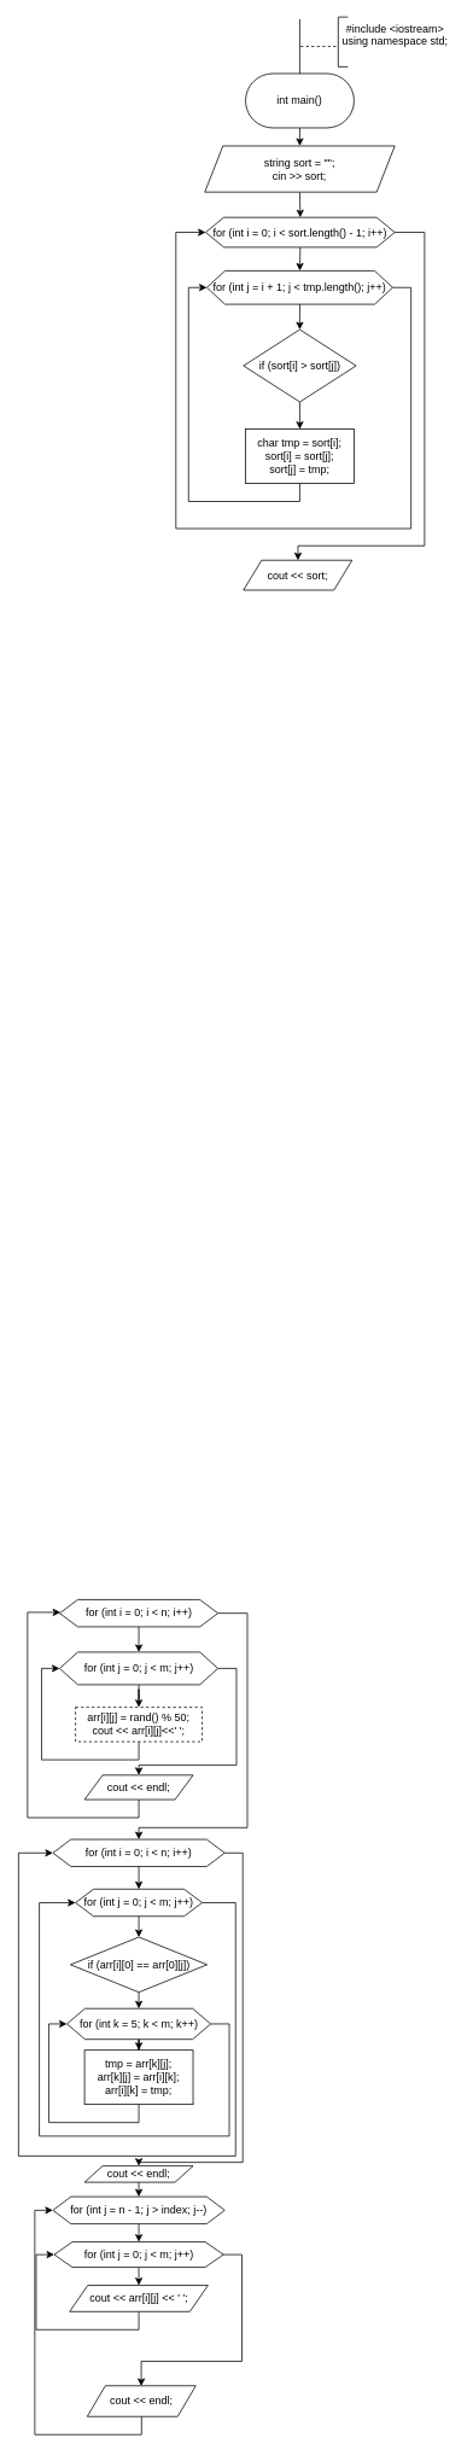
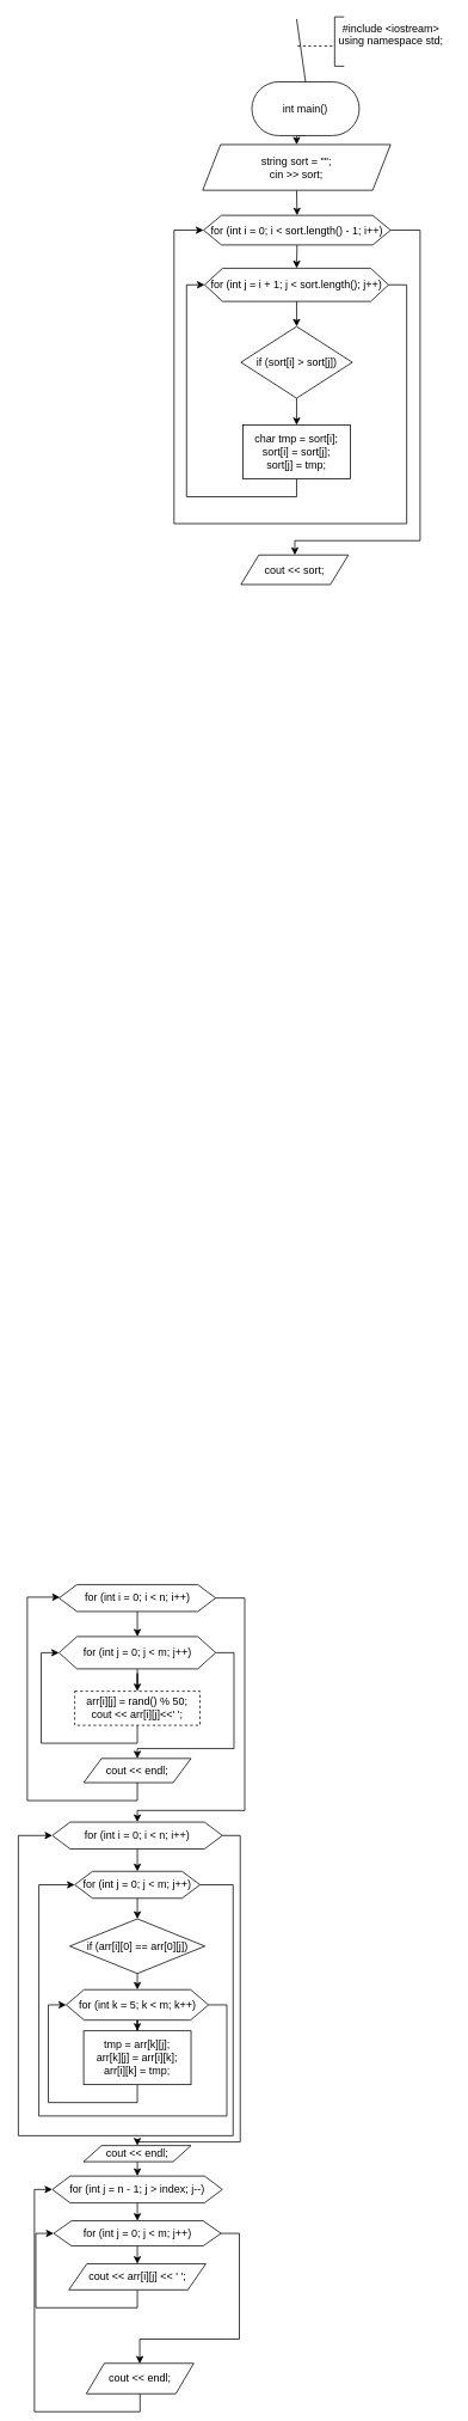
  <mxCell id="0" />
  <mxCell id="1" parent="0" />
  <mxCell id="2" style="edgeStyle=orthogonalEdgeStyle;rounded=0;orthogonalLoop=1;jettySize=auto;html=1;exitX=0.5;exitY=1;exitDx=0;exitDy=0;entryX=0.5;entryY=0;entryDx=0;entryDy=0;" edge="1" parent="1" source="3" target="5"><mxGeometry relative="1" as="geometry" /></mxCell>
- <mxCell id="3" value="int main()" style="rounded=1;whiteSpace=wrap;html=1;arcSize=50;" vertex="1" parent="1"><mxGeometry x="271" y="80" width="120" height="60" as="geometry" /></mxCell>
+ <mxCell id="3" value="int main()" style="rounded=1;whiteSpace=wrap;html=1;arcSize=50;" vertex="1" parent="1"><mxGeometry x="281" y="90" width="120" height="60" as="geometry" /></mxCell>
  <mxCell id="4" style="edgeStyle=orthogonalEdgeStyle;rounded=0;orthogonalLoop=1;jettySize=auto;html=1;exitX=0.5;exitY=1;exitDx=0;exitDy=0;entryX=0.5;entryY=0;entryDx=0;entryDy=0;" edge="1" parent="1" source="5" target="46"><mxGeometry relative="1" as="geometry" /></mxCell>
  <mxCell id="5" value="&lt;div&gt;string sort = &quot;&quot;;&lt;/div&gt;&lt;div&gt;&lt;span&gt;&#09;&lt;/span&gt;cin &amp;gt;&amp;gt; sort;&lt;/div&gt;" style="shape=parallelogram;perimeter=parallelogramPerimeter;whiteSpace=wrap;html=1;fixedSize=1;" vertex="1" parent="1"><mxGeometry x="226" y="160" width="210" height="51" as="geometry" /></mxCell>
  <mxCell id="6" value="" style="endArrow=none;html=1;rounded=0;entryX=0.5;entryY=0;entryDx=0;entryDy=0;" edge="1" parent="1" target="3"><mxGeometry width="50" height="50" relative="1" as="geometry"><mxPoint x="331" y="20" as="sourcePoint" /><mxPoint x="371" y="180" as="targetPoint" /></mxGeometry></mxCell>
  <mxCell id="7" value="" style="endArrow=none;dashed=1;html=1;rounded=0;" edge="1" parent="1"><mxGeometry width="50" height="50" relative="1" as="geometry"><mxPoint x="371" y="50" as="sourcePoint" /><mxPoint x="331" y="50" as="targetPoint" /></mxGeometry></mxCell>
  <mxCell id="8" value="" style="shape=partialRectangle;whiteSpace=wrap;html=1;bottom=1;right=1;left=1;top=0;fillColor=none;routingCenterX=-0.5;rotation=90;" vertex="1" parent="1"><mxGeometry x="351" y="40" width="55" height="10" as="geometry" /></mxCell>
  <mxCell id="9" value="&lt;div&gt;#include &amp;lt;iostream&amp;gt;&lt;/div&gt;&lt;div&gt;using namespace std;&lt;/div&gt;&lt;div&gt;&lt;br&gt;&lt;/div&gt;" style="text;html=1;align=center;verticalAlign=middle;resizable=0;points=[];autosize=1;strokeColor=none;fillColor=none;" vertex="1" parent="1"><mxGeometry x="371" y="20" width="130" height="50" as="geometry" /></mxCell>
  <mxCell id="10" style="edgeStyle=orthogonalEdgeStyle;rounded=0;orthogonalLoop=1;jettySize=auto;html=1;exitX=0.5;exitY=1;exitDx=0;exitDy=0;entryX=0.5;entryY=0;entryDx=0;entryDy=0;" edge="1" parent="1" source="12" target="23"><mxGeometry relative="1" as="geometry" /></mxCell>
  <mxCell id="11" style="edgeStyle=orthogonalEdgeStyle;rounded=0;orthogonalLoop=1;jettySize=auto;html=1;exitX=1;exitY=0.5;exitDx=0;exitDy=0;" edge="1" parent="1" source="12" target="15"><mxGeometry relative="1" as="geometry"><Array as="points"><mxPoint x="273" y="1782" /><mxPoint x="273" y="2019" /><mxPoint x="153" y="2019" /></Array></mxGeometry></mxCell>
  <mxCell id="12" value="&lt;div&gt;for (int i = 0; i &amp;lt; n; i++)&lt;/div&gt;" style="shape=hexagon;perimeter=hexagonPerimeter2;whiteSpace=wrap;html=1;fixedSize=1;" vertex="1" parent="1"><mxGeometry x="65.5" y="1767" width="175" height="30" as="geometry" /></mxCell>
  <mxCell id="13" style="edgeStyle=orthogonalEdgeStyle;rounded=0;orthogonalLoop=1;jettySize=auto;html=1;exitX=0.5;exitY=1;exitDx=0;exitDy=0;entryX=0.5;entryY=0;entryDx=0;entryDy=0;" edge="1" parent="1" source="15" target="18"><mxGeometry relative="1" as="geometry" /></mxCell>
  <mxCell id="14" style="edgeStyle=orthogonalEdgeStyle;rounded=0;orthogonalLoop=1;jettySize=auto;html=1;exitX=1;exitY=0.5;exitDx=0;exitDy=0;entryX=0.5;entryY=0;entryDx=0;entryDy=0;" edge="1" parent="1" source="15" target="36"><mxGeometry relative="1" as="geometry"><Array as="points"><mxPoint x="268" y="2047" /><mxPoint x="268" y="2389" /><mxPoint x="153" y="2389" /></Array></mxGeometry></mxCell>
  <mxCell id="15" value="for (int i = 0; i &amp;lt; n; i++)" style="shape=hexagon;perimeter=hexagonPerimeter2;whiteSpace=wrap;html=1;fixedSize=1;" vertex="1" parent="1"><mxGeometry x="58" y="2032" width="190" height="30" as="geometry" /></mxCell>
  <mxCell id="16" style="edgeStyle=orthogonalEdgeStyle;rounded=0;orthogonalLoop=1;jettySize=auto;html=1;exitX=0.5;exitY=1;exitDx=0;exitDy=0;entryX=0.5;entryY=0;entryDx=0;entryDy=0;" edge="1" parent="1" source="18" target="29"><mxGeometry relative="1" as="geometry" /></mxCell>
  <mxCell id="17" style="edgeStyle=orthogonalEdgeStyle;rounded=0;orthogonalLoop=1;jettySize=auto;html=1;exitX=1;exitY=0.5;exitDx=0;exitDy=0;entryX=0;entryY=0.5;entryDx=0;entryDy=0;" edge="1" parent="1" source="18" target="15"><mxGeometry relative="1" as="geometry"><Array as="points"><mxPoint x="260" y="2102" /><mxPoint x="260" y="2382" /><mxPoint x="20" y="2382" /><mxPoint x="20" y="2047" /></Array></mxGeometry></mxCell>
  <mxCell id="18" value="for (int j = 0; j &amp;lt; m; j++)" style="shape=hexagon;perimeter=hexagonPerimeter2;whiteSpace=wrap;html=1;fixedSize=1;" vertex="1" parent="1"><mxGeometry x="83" y="2087" width="140" height="30" as="geometry" /></mxCell>
  <mxCell id="19" style="edgeStyle=orthogonalEdgeStyle;rounded=0;orthogonalLoop=1;jettySize=auto;html=1;exitX=0.5;exitY=1;exitDx=0;exitDy=0;entryX=0.5;entryY=0;entryDx=0;entryDy=0;" edge="1" parent="1" source="20" target="39"><mxGeometry relative="1" as="geometry" /></mxCell>
  <mxCell id="20" value="for (int j = n - 1; j &amp;gt; index; j--)" style="shape=hexagon;perimeter=hexagonPerimeter2;whiteSpace=wrap;html=1;fixedSize=1;" vertex="1" parent="1"><mxGeometry x="58" y="2427" width="190" height="30" as="geometry" /></mxCell>
  <mxCell id="21" style="edgeStyle=orthogonalEdgeStyle;rounded=0;orthogonalLoop=1;jettySize=auto;html=1;exitX=0.5;exitY=1;exitDx=0;exitDy=0;" edge="1" parent="1" source="23" target="25"><mxGeometry relative="1" as="geometry" /></mxCell>
  <mxCell id="22" style="edgeStyle=orthogonalEdgeStyle;rounded=0;orthogonalLoop=1;jettySize=auto;html=1;exitX=1;exitY=0.5;exitDx=0;exitDy=0;" edge="1" parent="1" source="23" target="27"><mxGeometry relative="1" as="geometry"><Array as="points"><mxPoint x="261" y="1843" /><mxPoint x="261" y="1950" /><mxPoint x="153" y="1950" /></Array></mxGeometry></mxCell>
  <mxCell id="23" value="for (int j = 0; j &amp;lt; m; j++)" style="shape=hexagon;perimeter=hexagonPerimeter2;whiteSpace=wrap;html=1;fixedSize=1;" vertex="1" parent="1"><mxGeometry x="65.5" y="1825" width="175" height="36" as="geometry" /></mxCell>
  <mxCell id="24" style="edgeStyle=orthogonalEdgeStyle;rounded=0;orthogonalLoop=1;jettySize=auto;html=1;exitX=0.5;exitY=1;exitDx=0;exitDy=0;entryX=0;entryY=0.5;entryDx=0;entryDy=0;" edge="1" parent="1" source="25" target="23"><mxGeometry relative="1" as="geometry" /></mxCell>
  <mxCell id="25" value="&lt;div&gt;arr[i][j] = rand() % 50;&lt;/div&gt;&lt;div&gt;&lt;span&gt;&#09;&#09;&#09;&lt;/span&gt;cout &amp;lt;&amp;lt; arr[i][j]&amp;lt;&amp;lt;' ';&lt;/div&gt;" style="rounded=0;whiteSpace=wrap;html=1;dashed=1;" vertex="1" parent="1"><mxGeometry x="83" y="1886" width="140" height="38" as="geometry" /></mxCell>
  <mxCell id="26" style="edgeStyle=orthogonalEdgeStyle;rounded=0;orthogonalLoop=1;jettySize=auto;html=1;exitX=0.5;exitY=1;exitDx=0;exitDy=0;entryX=0.005;entryY=0.467;entryDx=0;entryDy=0;entryPerimeter=0;" edge="1" parent="1" source="27" target="12"><mxGeometry relative="1" as="geometry"><Array as="points"><mxPoint x="153" y="2008" /><mxPoint x="30" y="2008" /><mxPoint x="30" y="1781" /></Array></mxGeometry></mxCell>
  <mxCell id="27" value="cout &amp;lt;&amp;lt; endl;" style="shape=parallelogram;perimeter=parallelogramPerimeter;whiteSpace=wrap;html=1;fixedSize=1;" vertex="1" parent="1"><mxGeometry x="93" y="1961" width="120" height="27" as="geometry" /></mxCell>
  <mxCell id="28" style="edgeStyle=orthogonalEdgeStyle;rounded=0;orthogonalLoop=1;jettySize=auto;html=1;exitX=0.5;exitY=1;exitDx=0;exitDy=0;entryX=0.5;entryY=0;entryDx=0;entryDy=0;" edge="1" parent="1" source="29" target="32"><mxGeometry relative="1" as="geometry" /></mxCell>
  <mxCell id="29" value="if (arr[i][0] == arr[0][j])" style="rhombus;whiteSpace=wrap;html=1;" vertex="1" parent="1"><mxGeometry x="77.5" y="2140" width="151" height="61" as="geometry" /></mxCell>
  <mxCell id="30" style="edgeStyle=orthogonalEdgeStyle;rounded=0;orthogonalLoop=1;jettySize=auto;html=1;exitX=0.5;exitY=1;exitDx=0;exitDy=0;" edge="1" parent="1" source="32" target="34"><mxGeometry relative="1" as="geometry" /></mxCell>
  <mxCell id="31" style="edgeStyle=orthogonalEdgeStyle;rounded=0;orthogonalLoop=1;jettySize=auto;html=1;exitX=1;exitY=0.5;exitDx=0;exitDy=0;entryX=0;entryY=0.5;entryDx=0;entryDy=0;" edge="1" parent="1" source="32" target="18"><mxGeometry relative="1" as="geometry"><Array as="points"><mxPoint x="253" y="2236" /><mxPoint x="253" y="2360" /><mxPoint x="43" y="2360" /><mxPoint x="43" y="2102" /></Array></mxGeometry></mxCell>
  <mxCell id="32" value="for (int k = 5; k &amp;lt; m; k++)" style="shape=hexagon;perimeter=hexagonPerimeter2;whiteSpace=wrap;html=1;fixedSize=1;" vertex="1" parent="1"><mxGeometry x="73.5" y="2219" width="159" height="34" as="geometry" /></mxCell>
  <mxCell id="33" style="edgeStyle=orthogonalEdgeStyle;rounded=0;orthogonalLoop=1;jettySize=auto;html=1;exitX=0.5;exitY=1;exitDx=0;exitDy=0;entryX=0;entryY=0.5;entryDx=0;entryDy=0;" edge="1" parent="1" source="34" target="32"><mxGeometry relative="1" as="geometry" /></mxCell>
  <mxCell id="34" value="&lt;div&gt;tmp = arr[k][j];&lt;/div&gt;&lt;div&gt;&lt;span&gt;&#09;&#09;&#09;&#09;&#09;&lt;/span&gt;arr[k][j] = arr[i][k];&lt;/div&gt;&lt;div&gt;&lt;span&gt;&#09;&#09;&#09;&#09;&#09;&lt;/span&gt;arr[i][k] = tmp;&lt;/div&gt;" style="rounded=0;whiteSpace=wrap;html=1;" vertex="1" parent="1"><mxGeometry x="93" y="2265" width="120" height="60" as="geometry" /></mxCell>
  <mxCell id="35" style="edgeStyle=orthogonalEdgeStyle;rounded=0;orthogonalLoop=1;jettySize=auto;html=1;exitX=0.5;exitY=1;exitDx=0;exitDy=0;entryX=0.5;entryY=0;entryDx=0;entryDy=0;" edge="1" parent="1" source="36" target="20"><mxGeometry relative="1" as="geometry" /></mxCell>
  <mxCell id="36" value="cout &amp;lt;&amp;lt; endl;" style="shape=parallelogram;perimeter=parallelogramPerimeter;whiteSpace=wrap;html=1;fixedSize=1;" vertex="1" parent="1"><mxGeometry x="93" y="2393" width="120" height="18" as="geometry" /></mxCell>
  <mxCell id="37" style="edgeStyle=orthogonalEdgeStyle;rounded=0;orthogonalLoop=1;jettySize=auto;html=1;exitX=0.5;exitY=1;exitDx=0;exitDy=0;entryX=0.5;entryY=0;entryDx=0;entryDy=0;" edge="1" parent="1" source="39" target="41"><mxGeometry relative="1" as="geometry" /></mxCell>
  <mxCell id="38" style="edgeStyle=orthogonalEdgeStyle;rounded=0;orthogonalLoop=1;jettySize=auto;html=1;exitX=1;exitY=0.5;exitDx=0;exitDy=0;" edge="1" parent="1" source="39"><mxGeometry relative="1" as="geometry"><mxPoint x="155.706" y="2636.294" as="targetPoint" /><Array as="points"><mxPoint x="267" y="2491" /><mxPoint x="267" y="2609" /><mxPoint x="156" y="2609" /></Array></mxGeometry></mxCell>
  <mxCell id="39" value="for (int j = 0; j &amp;lt; m; j++)" style="shape=hexagon;perimeter=hexagonPerimeter2;whiteSpace=wrap;html=1;fixedSize=1;" vertex="1" parent="1"><mxGeometry x="59.5" y="2477" width="187" height="28" as="geometry" /></mxCell>
  <mxCell id="40" style="edgeStyle=orthogonalEdgeStyle;rounded=0;orthogonalLoop=1;jettySize=auto;html=1;exitX=0.5;exitY=1;exitDx=0;exitDy=0;entryX=0;entryY=0.5;entryDx=0;entryDy=0;" edge="1" parent="1" source="41" target="39"><mxGeometry relative="1" as="geometry" /></mxCell>
  <mxCell id="41" value="cout &amp;lt;&amp;lt; arr[i][j] &amp;lt;&amp;lt; ' ';" style="shape=parallelogram;perimeter=parallelogramPerimeter;whiteSpace=wrap;html=1;fixedSize=1;" vertex="1" parent="1"><mxGeometry x="76.5" y="2525" width="153" height="29" as="geometry" /></mxCell>
  <mxCell id="42" style="edgeStyle=orthogonalEdgeStyle;rounded=0;orthogonalLoop=1;jettySize=auto;html=1;exitX=0.5;exitY=1;exitDx=0;exitDy=0;entryX=0;entryY=0.5;entryDx=0;entryDy=0;" edge="1" parent="1" source="43" target="20"><mxGeometry relative="1" as="geometry" /></mxCell>
  <mxCell id="43" value="cout &amp;lt;&amp;lt; endl;" style="shape=parallelogram;perimeter=parallelogramPerimeter;whiteSpace=wrap;html=1;fixedSize=1;" vertex="1" parent="1"><mxGeometry x="96" y="2636" width="120" height="34" as="geometry" /></mxCell>
  <mxCell id="44" style="edgeStyle=orthogonalEdgeStyle;rounded=0;orthogonalLoop=1;jettySize=auto;html=1;exitX=0.5;exitY=1;exitDx=0;exitDy=0;entryX=0.5;entryY=0;entryDx=0;entryDy=0;" edge="1" parent="1" source="46" target="49"><mxGeometry relative="1" as="geometry" /></mxCell>
  <mxCell id="45" style="edgeStyle=orthogonalEdgeStyle;rounded=0;orthogonalLoop=1;jettySize=auto;html=1;exitX=1;exitY=0.5;exitDx=0;exitDy=0;" edge="1" parent="1" source="46" target="54"><mxGeometry relative="1" as="geometry"><Array as="points"><mxPoint x="469" y="255" /><mxPoint x="469" y="602" /><mxPoint x="329" y="602" /></Array></mxGeometry></mxCell>
  <mxCell id="46" value="for (int i = 0; i &amp;lt; sort.length() - 1; i++)" style="shape=hexagon;perimeter=hexagonPerimeter2;whiteSpace=wrap;html=1;fixedSize=1;" vertex="1" parent="1"><mxGeometry x="227" y="239" width="209" height="33" as="geometry" /></mxCell>
  <mxCell id="47" style="edgeStyle=orthogonalEdgeStyle;rounded=0;orthogonalLoop=1;jettySize=auto;html=1;exitX=0.5;exitY=1;exitDx=0;exitDy=0;entryX=0.5;entryY=0;entryDx=0;entryDy=0;" edge="1" parent="1" source="49" target="51"><mxGeometry relative="1" as="geometry" /></mxCell>
  <mxCell id="48" style="edgeStyle=orthogonalEdgeStyle;rounded=0;orthogonalLoop=1;jettySize=auto;html=1;exitX=1;exitY=0.5;exitDx=0;exitDy=0;entryX=0;entryY=0.5;entryDx=0;entryDy=0;" edge="1" parent="1" source="49" target="46"><mxGeometry relative="1" as="geometry"><Array as="points"><mxPoint x="454" y="317" /><mxPoint x="454" y="583" /><mxPoint x="194" y="583" /><mxPoint x="194" y="255" /></Array></mxGeometry></mxCell>
- <mxCell id="49" value="for (int j = i + 1; j &amp;lt; tmp.length(); j++)" style="shape=hexagon;perimeter=hexagonPerimeter2;whiteSpace=wrap;html=1;fixedSize=1;" vertex="1" parent="1"><mxGeometry x="228.25" y="298" width="205.5" height="37" as="geometry" /></mxCell>
+ <mxCell id="49" value="for (int j = i + 1; j &amp;lt; sort.length(); j++)" style="shape=hexagon;perimeter=hexagonPerimeter2;whiteSpace=wrap;html=1;fixedSize=1;" vertex="1" parent="1"><mxGeometry x="228.25" y="298" width="205.5" height="37" as="geometry" /></mxCell>
  <mxCell id="50" style="edgeStyle=orthogonalEdgeStyle;rounded=0;orthogonalLoop=1;jettySize=auto;html=1;exitX=0.5;exitY=1;exitDx=0;exitDy=0;entryX=0.5;entryY=0;entryDx=0;entryDy=0;" edge="1" parent="1" source="51" target="53"><mxGeometry relative="1" as="geometry" /></mxCell>
  <mxCell id="51" value="if (sort[i] &amp;gt; sort[j])" style="rhombus;whiteSpace=wrap;html=1;" vertex="1" parent="1"><mxGeometry x="268.75" y="363" width="124.5" height="80" as="geometry" /></mxCell>
  <mxCell id="52" style="edgeStyle=orthogonalEdgeStyle;rounded=0;orthogonalLoop=1;jettySize=auto;html=1;exitX=0.5;exitY=1;exitDx=0;exitDy=0;entryX=0;entryY=0.5;entryDx=0;entryDy=0;" edge="1" parent="1" source="53" target="49"><mxGeometry relative="1" as="geometry"><Array as="points"><mxPoint x="331" y="553" /><mxPoint x="208" y="553" /><mxPoint x="208" y="317" /></Array></mxGeometry></mxCell>
  <mxCell id="53" value="&lt;div&gt;char tmp = sort[i];&lt;/div&gt;&lt;div&gt;&lt;span&gt;&#09;&#09;&#09;&#09;&lt;/span&gt;sort[i] = sort[j];&lt;/div&gt;&lt;div&gt;&lt;span&gt;&#09;&#09;&#09;&#09;&lt;/span&gt;sort[j] = tmp;&lt;/div&gt;" style="rounded=0;whiteSpace=wrap;html=1;" vertex="1" parent="1"><mxGeometry x="271" y="473" width="120" height="60" as="geometry" /></mxCell>
  <mxCell id="54" value="cout &amp;lt;&amp;lt; sort;" style="shape=parallelogram;perimeter=parallelogramPerimeter;whiteSpace=wrap;html=1;fixedSize=1;" vertex="1" parent="1"><mxGeometry x="268.75" y="618" width="120" height="33" as="geometry" /></mxCell>
